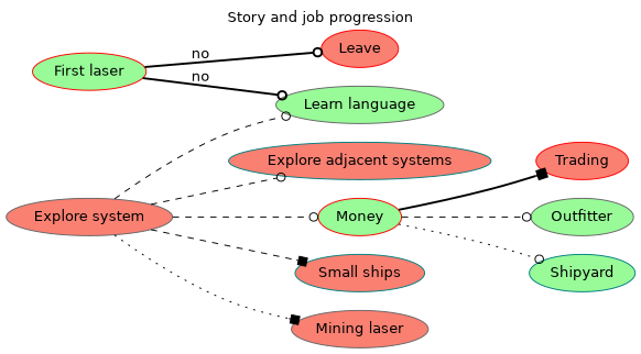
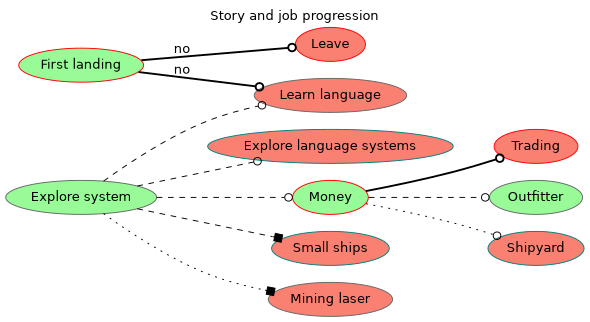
  digraph {
    fontname="DejaVu Sans"
    label="Story and job progression"
    labelloc=t
    rankdir=LR
    node [color=red fillcolor=salmon fontname="DejaVu Sans" style=filled]
    edge [arrowhead=odot fontname="DejaVu Sans" style=dashed]
-   "First landing" [fillcolor=palegreen label="First laser"]
+   "First landing" [fillcolor=palegreen]
    Leave
-   "Learn language" [color=gray40 fillcolor=palegreen]
-   "Explore system" [color=gray40]
-   "Explore adjacent systems" [color=teal]
+   "Learn language" [color=gray40]
+   "Explore system" [color=gray40 fillcolor=palegreen]
+   "Explore adjacent systems" [color=teal label="Explore language systems"]
    Money [fillcolor=palegreen]
    "Small ships" [color=teal]
    "Mining laser" [color=gray40]
    Trading
    Outfitter [color=gray40 fillcolor=palegreen]
-   Shipyard [color=teal fillcolor=palegreen]
+   Shipyard [color=teal]
    "First landing" -> Leave [label=no style=bold]
    "First landing" -> "Learn language" [label=no style=bold]
    "Explore system" -> "Learn language"
    "Explore system" -> "Explore adjacent systems"
    "Explore system" -> Money
    "Explore system" -> "Small ships" [arrowhead=box]
    "Explore system" -> "Mining laser" [arrowhead=box style=dotted]
-   Money -> Trading [arrowhead=box style=bold]
+   Money -> Trading [style=bold]
    Money -> Outfitter
    Money -> Shipyard [style=dotted]
  }
